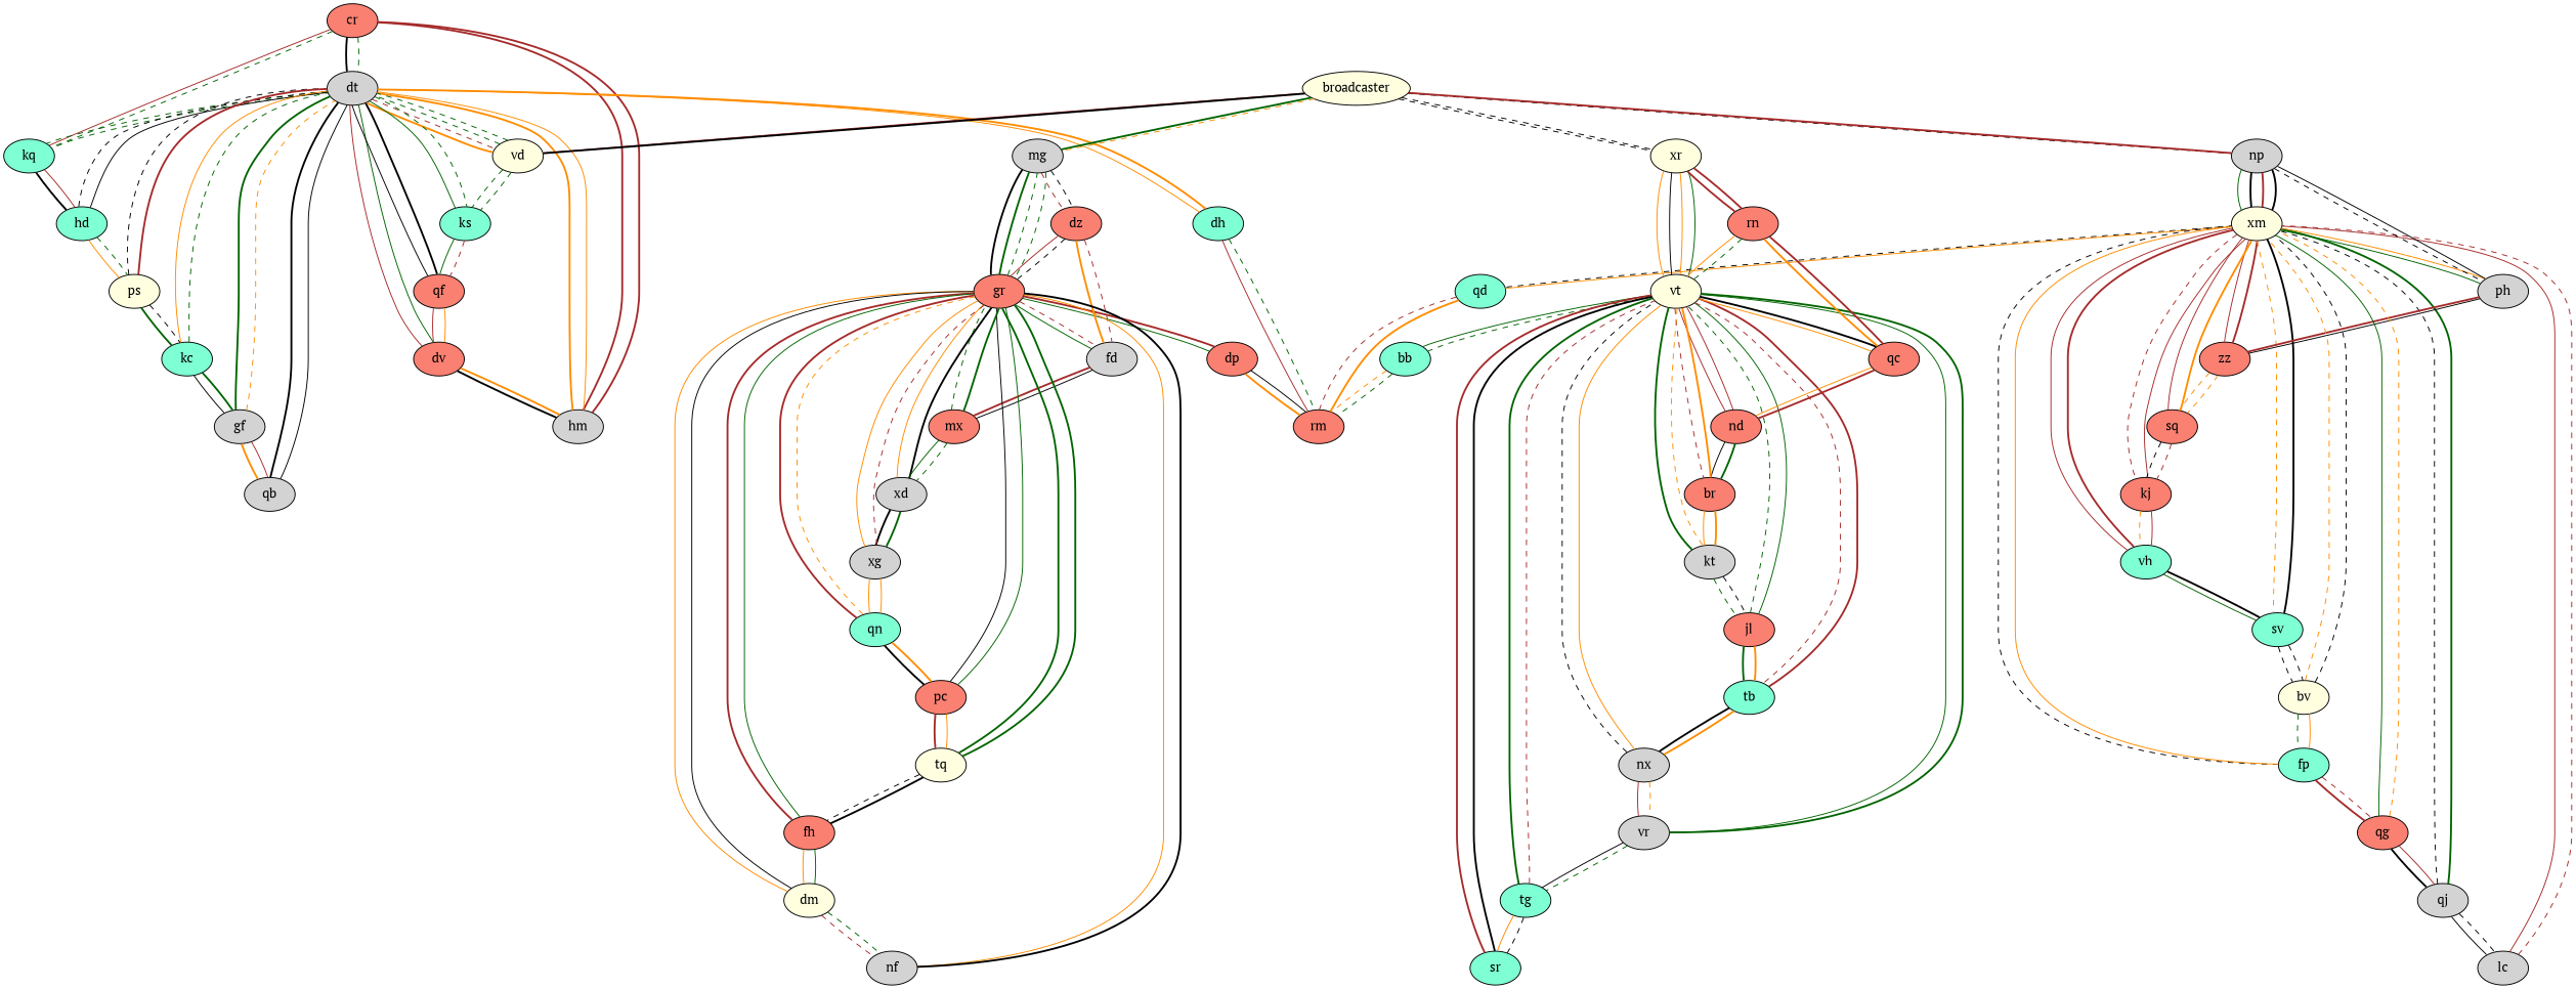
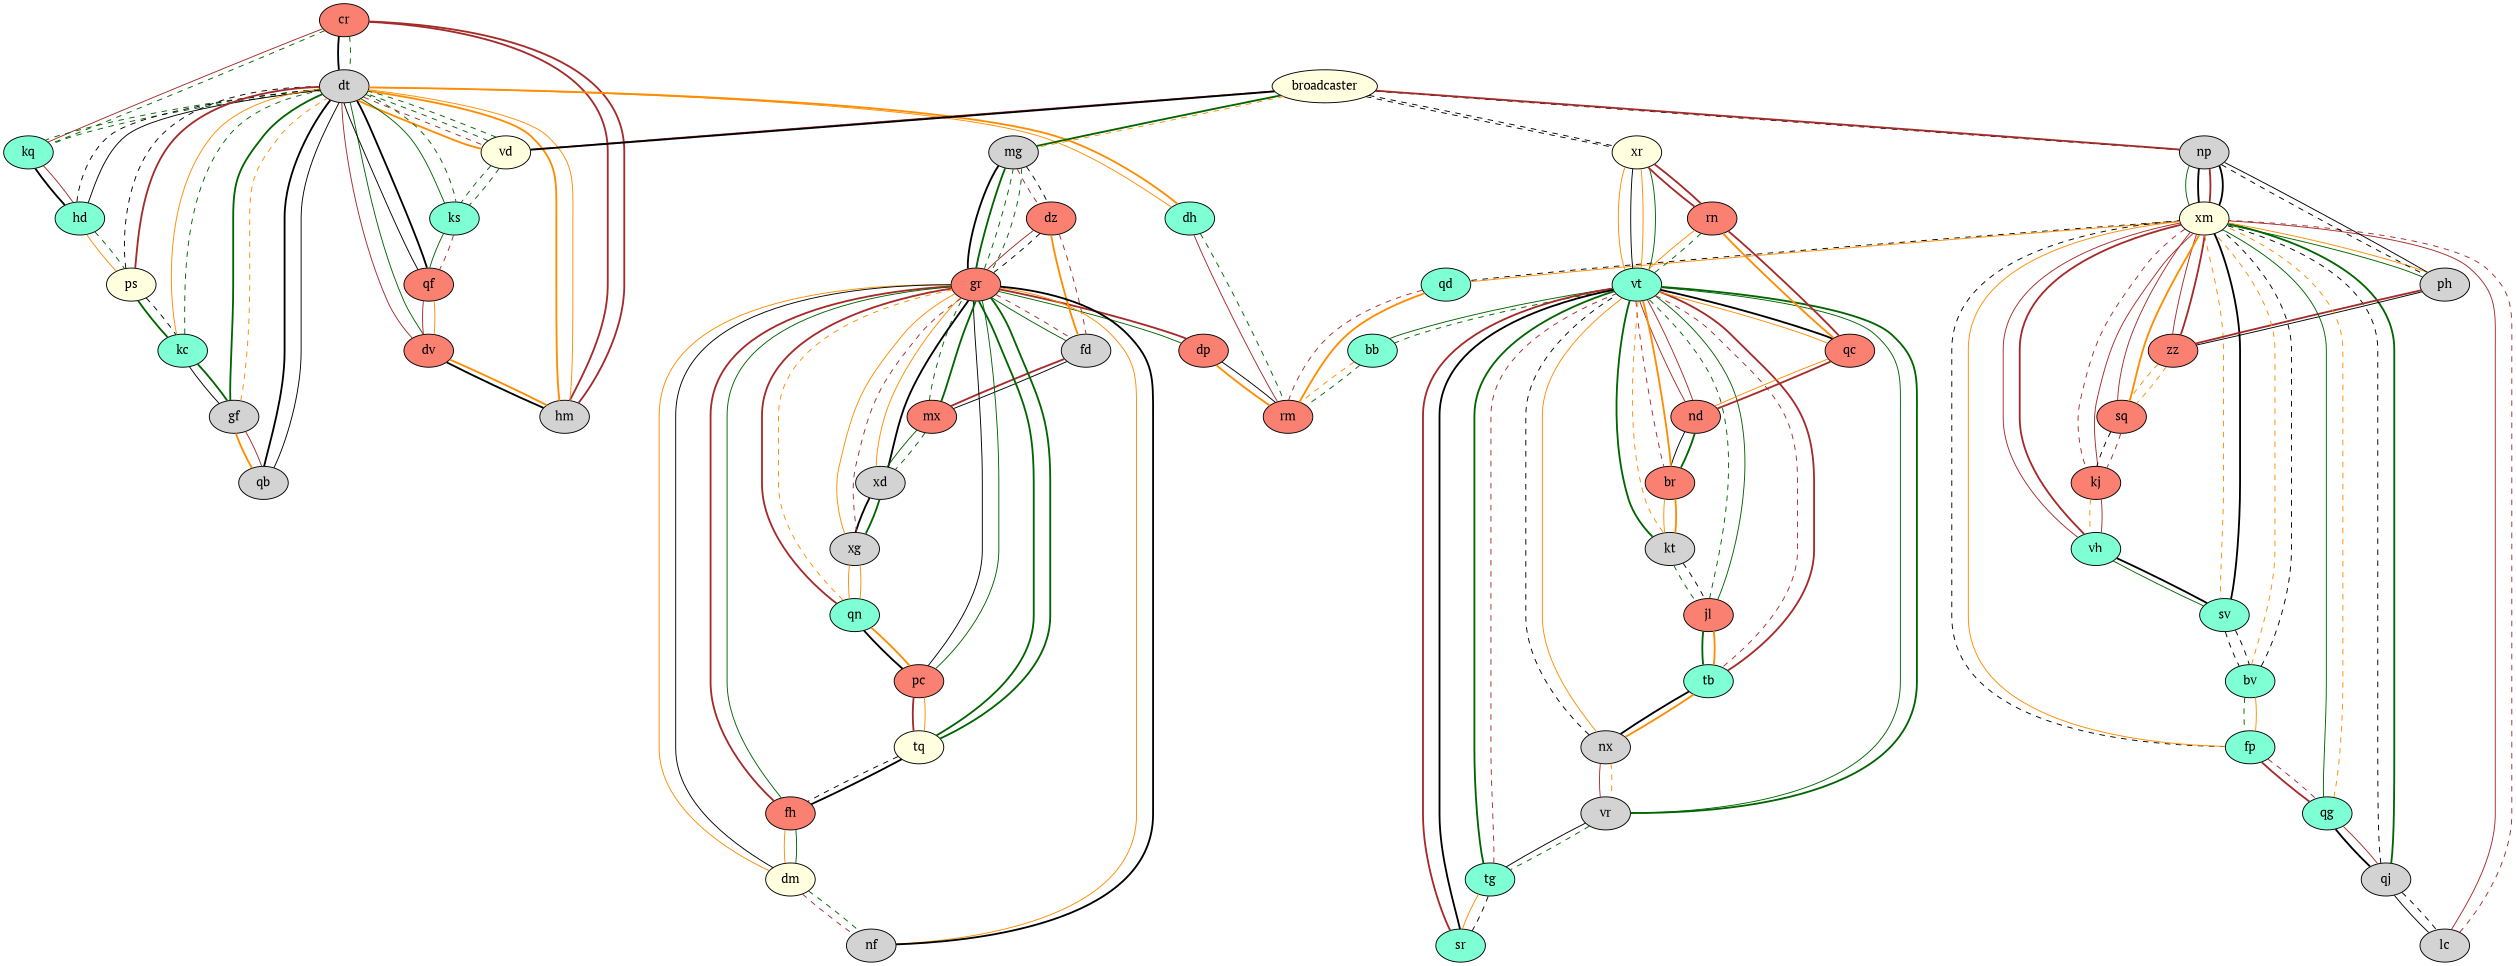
  graph {
    fontname="PT Serif"
    node [fillcolor=salmon fontname="PT Serif" style=filled]
    edge [color=darkgreen fontname="PT Serif" style=solid]
    cr
    hm [fillcolor=lightgrey]
    dt [fillcolor=lightgrey]
    kq [fillcolor=aquamarine]
    hd [fillcolor=aquamarine]
    dv
    vd [fillcolor=lightyellow]
    ks [fillcolor=aquamarine]
    dh [fillcolor=aquamarine]
    qj [fillcolor=lightgrey]
    lc [fillcolor=lightgrey]
    xm [fillcolor=lightyellow]
    ph [fillcolor=lightgrey]
    zz
    qd [fillcolor=aquamarine]
    sv [fillcolor=aquamarine]
    sq
    kj
    np [fillcolor=lightgrey]
    rm
-   bv [fillcolor=lightyellow]
+   bv [fillcolor=aquamarine]
    vh [fillcolor=aquamarine]
    xd [fillcolor=lightgrey]
    xg [fillcolor=lightgrey]
    gr
    qn [fillcolor=aquamarine]
    mg [fillcolor=lightgrey]
    dp
    fd [fillcolor=lightgrey]
    pc
    dz
    mx
    dm [fillcolor=lightyellow]
    nf [fillcolor=lightgrey]
    qb [fillcolor=lightgrey]
    ps [fillcolor=lightyellow]
    qf
    nd
    br
    kt [fillcolor=lightgrey]
    jl
    tb [fillcolor=aquamarine]
    nx [fillcolor=lightgrey]
-   vt [fillcolor=lightyellow]
+   vt [fillcolor=aquamarine]
    vr [fillcolor=lightgrey]
    bb [fillcolor=aquamarine]
    qc
    xr [fillcolor=lightyellow]
    tg [fillcolor=aquamarine]
    fp [fillcolor=aquamarine]
    sr [fillcolor=aquamarine]
    rn
    kc [fillcolor=aquamarine]
    gf [fillcolor=lightgrey]
-   qg
+   qg [fillcolor=aquamarine]
    tq [fillcolor=lightyellow]
    fh
    broadcaster [fillcolor=lightyellow]
    cr -- dt [color=black style=bold]
    cr -- dt [style=dashed]
    cr -- kq [color=brown]
    cr -- kq [style=dashed]
    hm -- cr [color=brown style=bold]
    hm -- cr [color=brown style=bold]
    dt -- hm [color=darkorange style=bold]
    dt -- hm [color=darkorange]
    dt -- kq [style=dashed]
    dt -- kq [style=dashed]
    dt -- hd [color=black style=dashed]
    dt -- hd [color=black]
    dt -- dv [color=brown]
    dt -- dv
    dt -- vd [color=darkorange style=bold]
    dt -- vd [color=brown style=dashed]
    dt -- ks
    dt -- ks [style=dashed]
    dt -- dh [color=darkorange]
    dt -- dh [color=darkorange style=bold]
    kq -- hd [color=black style=bold]
    kq -- hd [color=brown]
    hd -- ps [color=darkorange]
    hd -- ps [style=dashed]
    dv -- hm [color=black style=bold]
    dv -- hm [color=darkorange style=bold]
    vd -- dt [style=dashed]
    vd -- dt [style=dashed]
    vd -- ks [style=dashed]
    vd -- ks [style=dashed]
    ks -- qf
    ks -- qf [color=brown style=dashed]
    dh -- rm [color=brown]
    dh -- rm [style=dashed]
    qj -- lc [color=black]
    qj -- lc [color=black style=dashed]
    qj -- xm [color=black style=dashed]
    qj -- xm [style=bold]
    lc -- xm [color=brown]
    lc -- xm [color=brown style=dashed]
    xm -- ph
    xm -- ph [color=darkorange]
    xm -- zz [color=brown]
    xm -- zz [color=brown style=bold]
    xm -- qd [color=black style=dashed]
    xm -- qd [color=darkorange]
    xm -- sv [color=darkorange style=dashed]
    xm -- sv [color=black style=bold]
    xm -- sq [color=brown]
    xm -- sq [color=darkorange style=bold]
    xm -- kj [color=brown style=dashed]
    xm -- kj [color=brown]
    xm -- np [color=black style=bold]
    xm -- np [color=brown style=bold]
    ph -- zz [color=brown style=bold]
    ph -- zz [color=black]
    zz -- sq [color=darkorange style=dashed]
    zz -- sq [color=darkorange style=dashed]
    qd -- rm [color=brown style=dashed]
    qd -- rm [color=darkorange style=bold]
    sv -- bv [color=black style=dashed]
    sv -- bv [color=black style=dashed]
    sq -- kj [color=black style=dashed]
    sq -- kj [color=brown style=dashed]
    kj -- vh [color=darkorange style=dashed]
    kj -- vh [color=brown]
    np -- xm
    np -- xm [color=black style=bold]
    np -- ph [color=black style=dashed]
    np -- ph [color=black]
    bv -- xm [color=darkorange style=dashed]
    bv -- xm [color=black style=dashed]
    bv -- fp [style=dashed]
    bv -- fp [color=darkorange]
    vh -- xm [color=brown]
    vh -- xm [color=brown style=bold]
    vh -- sv
    vh -- sv [color=black style=bold]
    xd -- xg [color=black style=bold]
    xd -- xg [style=bold]
    xd -- gr [color=darkorange]
    xd -- gr [color=black style=bold]
    xg -- gr [color=darkorange]
    xg -- gr [color=brown style=dashed]
    xg -- qn [color=darkorange]
    xg -- qn [color=darkorange]
    gr -- qn [color=brown style=bold]
    gr -- qn [color=darkorange style=dashed]
    gr -- mg [style=bold]
    gr -- mg [style=dashed]
    gr -- dp
    gr -- dp [color=brown style=bold]
    gr -- fd
    gr -- fd [color=brown style=dashed]
    qn -- pc [color=black style=bold]
    qn -- pc [color=darkorange style=bold]
    mg -- gr [color=black style=bold]
    mg -- gr [style=dashed]
    mg -- dz [color=brown style=dashed]
    mg -- dz [color=black style=dashed]
    dp -- rm [color=darkorange style=bold]
    dp -- rm [color=black]
    fd -- mx [color=brown style=bold]
    fd -- mx [color=black]
    pc -- gr [color=black]
    pc -- gr
    pc -- tq [color=brown style=bold]
    pc -- tq [color=darkorange]
    dz -- gr [color=brown]
    dz -- gr [color=black style=dashed]
    dz -- fd [color=darkorange style=bold]
    dz -- fd [color=brown style=dashed]
    mx -- xd
    mx -- xd [style=dashed]
    mx -- gr [style=dashed]
    mx -- gr [style=bold]
    dm -- gr [color=darkorange]
    dm -- gr [color=black]
    dm -- nf [color=brown style=dashed]
    dm -- nf [style=dashed]
    nf -- gr [color=darkorange]
    nf -- gr [color=black style=bold]
    qb -- dt [color=black style=bold]
    qb -- dt [color=black]
    ps -- dt [color=black style=dashed]
    ps -- dt [color=brown style=bold]
    ps -- kc [style=bold]
    ps -- kc [color=black style=dashed]
    qf -- dt [color=black]
    qf -- dt [color=black style=bold]
    qf -- dv [color=brown]
    qf -- dv [color=darkorange]
    nd -- br [color=black]
    nd -- br [style=bold]
    br -- kt [color=darkorange]
    br -- kt [color=darkorange style=bold]
    kt -- jl [style=dashed]
    kt -- jl [color=black style=dashed]
    jl -- tb [style=bold]
    jl -- tb [color=darkorange style=bold]
    jl -- vt [style=dashed]
    jl -- vt
    tb -- nx [color=black style=bold]
    tb -- nx [color=darkorange style=bold]
    nx -- vt [color=black style=dashed]
    nx -- vt [color=darkorange]
    nx -- vr [color=brown]
    nx -- vr [color=darkorange style=dashed]
    vt -- nd [color=brown]
    vt -- nd [color=brown]
    vt -- br [color=brown style=dashed]
    vt -- br [color=darkorange style=bold]
    vt -- kt [style=bold]
    vt -- kt [color=darkorange style=dashed]
    vt -- tb [color=brown style=dashed]
    vt -- tb [color=brown style=bold]
    vt -- bb
    vt -- bb [style=dashed]
    vt -- qc [color=darkorange]
    vt -- qc [color=black style=bold]
    vt -- xr [color=black]
    vt -- xr [color=darkorange]
    vr -- vt
    vr -- vt [style=bold]
    vr -- tg [color=black]
    vr -- tg [style=dashed]
    bb -- rm [color=darkorange style=dashed]
    bb -- rm [style=dashed]
    qc -- nd [color=darkorange]
    qc -- nd [color=brown style=bold]
    xr -- vt [color=darkorange]
    xr -- vt
    xr -- rn [color=brown style=bold]
    xr -- rn [color=brown style=bold]
    tg -- vt [style=bold]
    tg -- vt [color=brown style=dashed]
    tg -- sr [color=darkorange]
    tg -- sr [color=black style=dashed]
    fp -- xm [color=black style=dashed]
    fp -- xm [color=darkorange]
    fp -- qg [color=brown style=bold]
    fp -- qg [color=brown style=dashed]
    sr -- vt [color=brown style=bold]
    sr -- vt [color=black style=bold]
    rn -- vt [color=darkorange]
    rn -- vt [style=dashed]
    rn -- qc [color=darkorange style=bold]
    rn -- qc [color=brown style=bold]
    kc -- dt [color=darkorange]
    kc -- dt [style=dashed]
    kc -- gf [color=black]
    kc -- gf [style=bold]
    gf -- dt [style=bold]
    gf -- dt [color=darkorange style=dashed]
    gf -- qb [color=darkorange style=bold]
    gf -- qb [color=brown]
    qg -- qj [color=black style=bold]
    qg -- qj [color=brown]
    qg -- xm
    qg -- xm [color=darkorange style=dashed]
    tq -- gr [style=bold]
    tq -- gr [style=bold]
    tq -- fh [color=black style=dashed]
    tq -- fh [color=black style=bold]
    fh -- gr [color=brown style=bold]
    fh -- gr
    fh -- dm [color=darkorange]
    fh -- dm
    broadcaster -- vd [color=brown]
    broadcaster -- vd [color=black style=bold]
    broadcaster -- np [color=black style=dashed]
    broadcaster -- np [color=brown style=bold]
    broadcaster -- mg [style=bold]
    broadcaster -- mg [color=darkorange style=dashed]
    broadcaster -- xr [color=black style=dashed]
    broadcaster -- xr [color=black style=dashed]
  }
